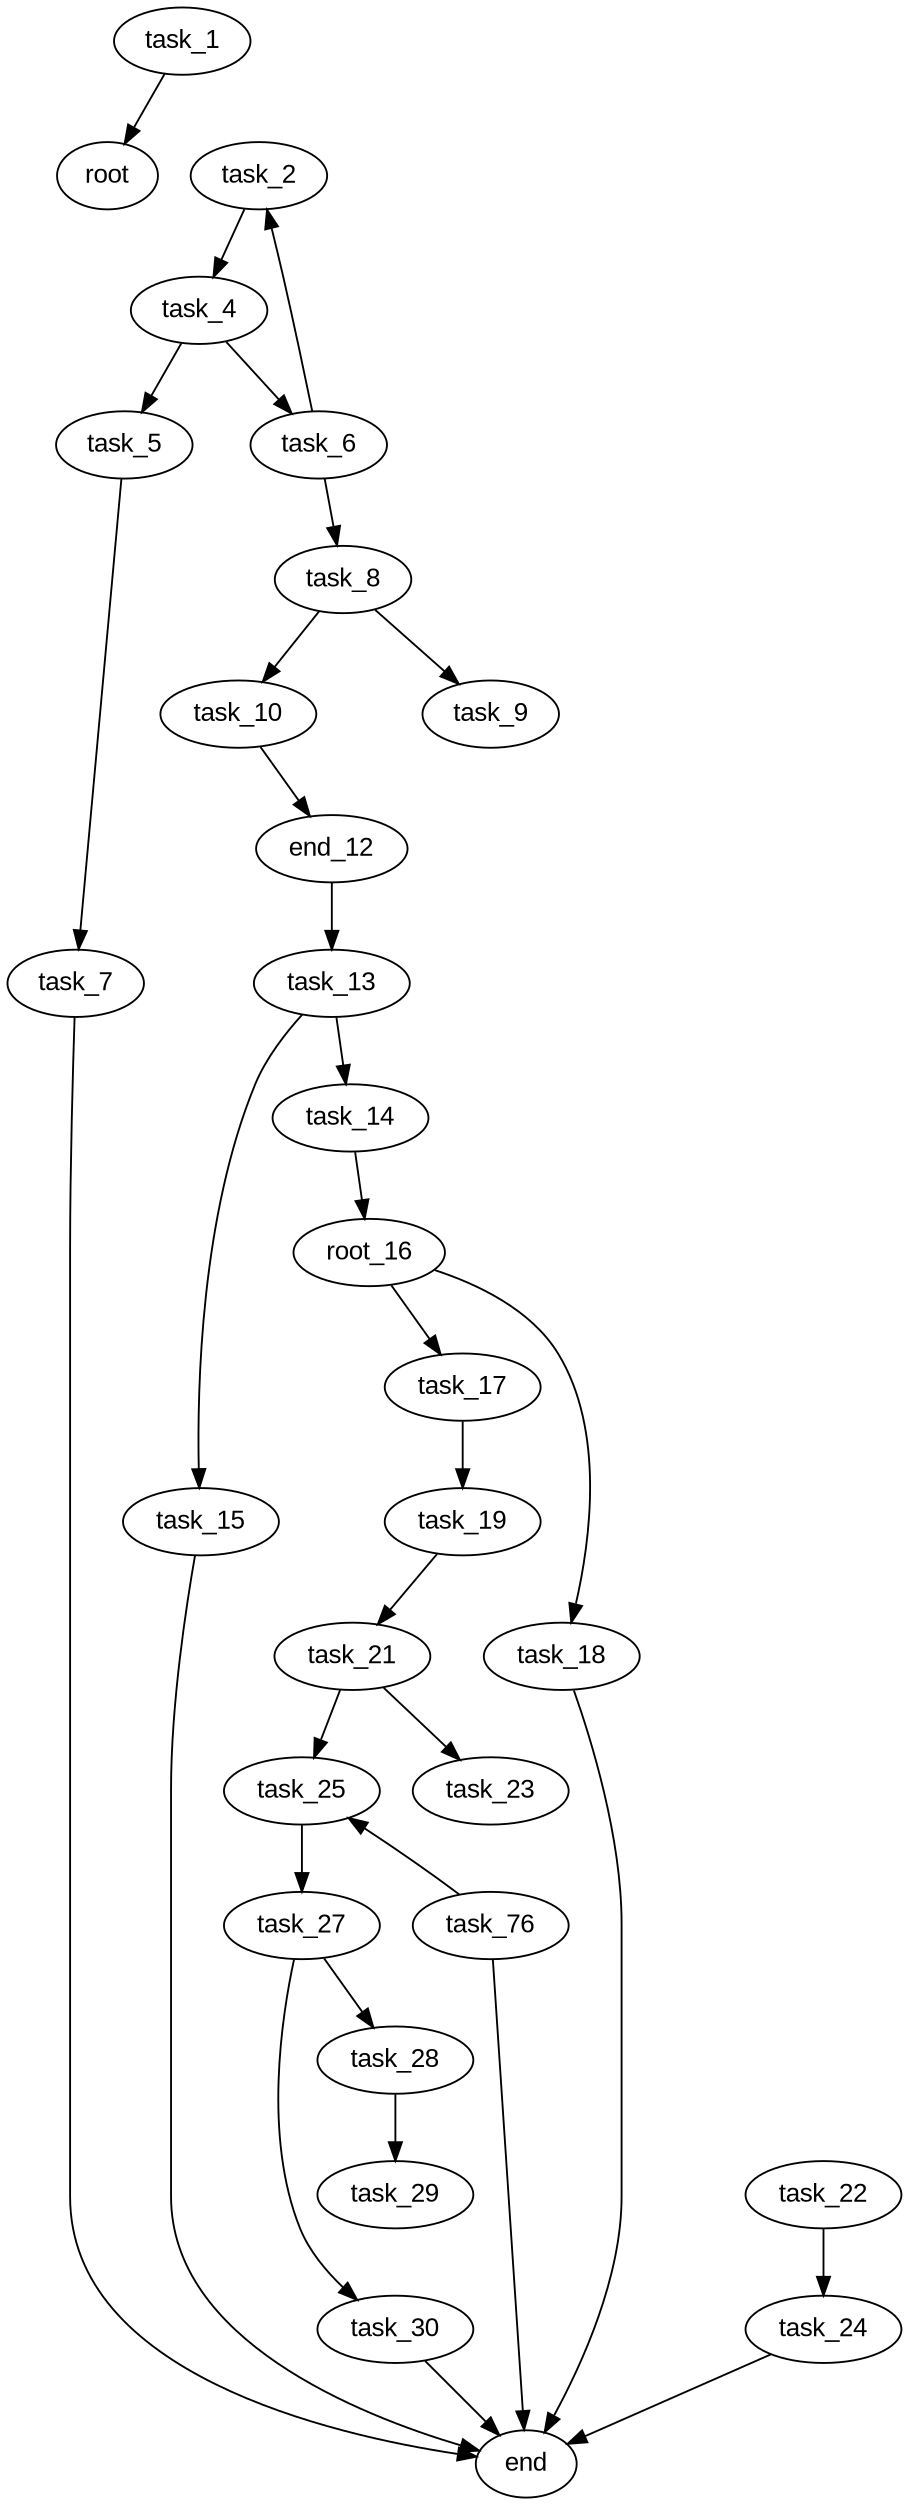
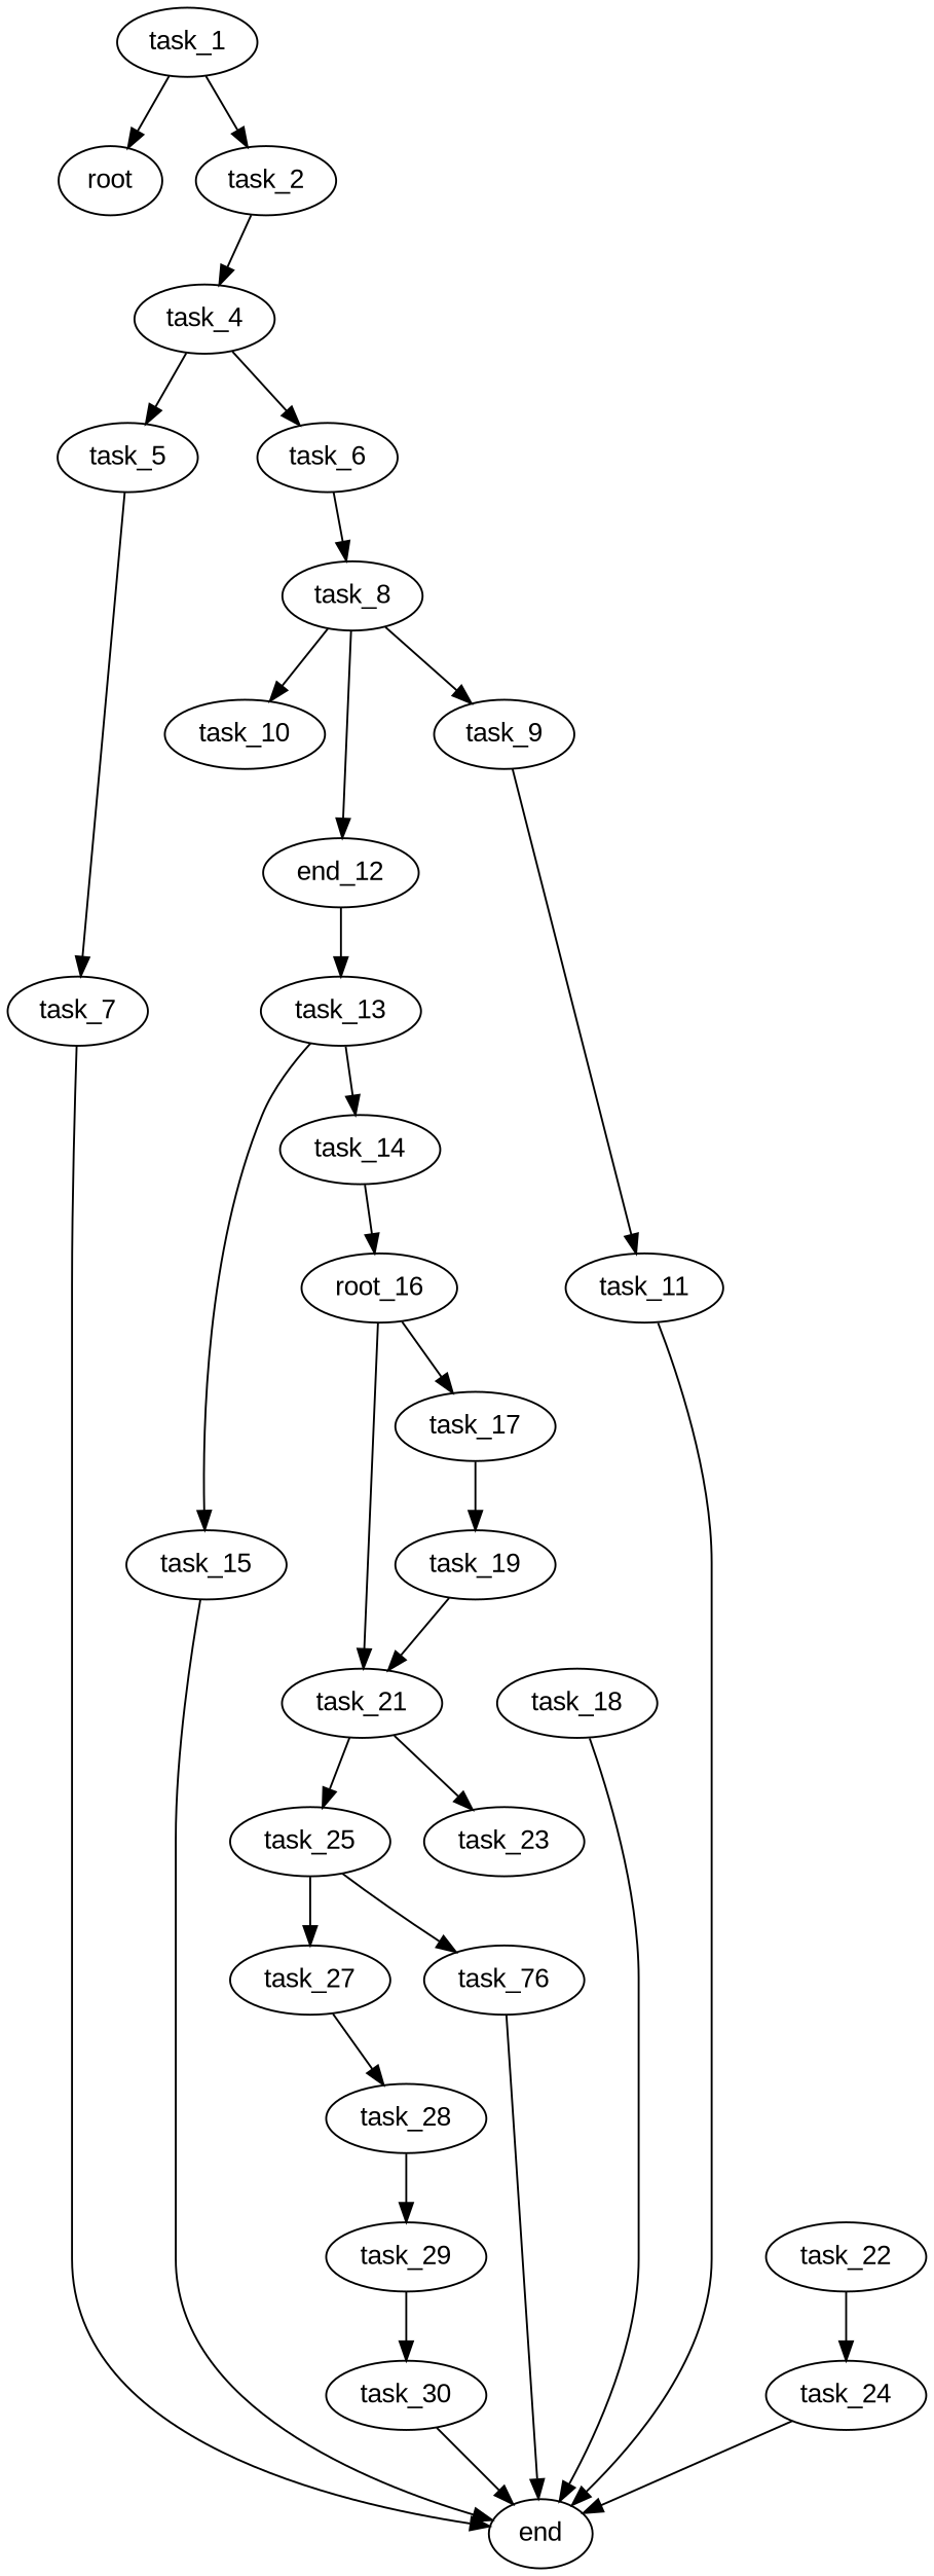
  digraph {
    fontname="Liberation Sans"
    node [fontname="Liberation Sans"]
    edge [fontname="Liberation Sans"]
    task_1
    root
    task_2
    task_4
    task_5
    task_6
    task_7
    task_8
    end
    task_9
    task_10
+   task_11
    n13 [label=end_12]
    task_13
    task_14
    task_15
    n17 [label=root_16]
    task_17
    task_18
    task_19
    task_21
    task_23
    task_25
    task_22
    task_24
    n26 [label=task_76]
    task_27
    task_28
    task_29
    task_30
    task_1 -> root
-   task_6 -> task_2
+   task_1 -> task_2
    task_2 -> task_4
    task_4 -> task_5
    task_4 -> task_6
    task_5 -> task_7
    task_6 -> task_8
    task_7 -> end
    task_8 -> task_9
    task_8 -> task_10
-   task_10 -> n13
+   task_9 -> task_11
+   task_8 -> n13
+   task_11 -> end
    n13 -> task_13
    task_13 -> task_14
    task_13 -> task_15
    task_14 -> n17
    task_15 -> end
    n17 -> task_17
-   n17 -> task_18
+   n17 -> task_21
    task_17 -> task_19
    task_18 -> end
    task_19 -> task_21
    task_21 -> task_23
    task_21 -> task_25
-   n26 -> task_25
+   task_25 -> n26
    task_25 -> task_27
    task_22 -> task_24
    task_24 -> end
    n26 -> end
    task_27 -> task_28
    task_28 -> task_29
-   task_27 -> task_30
+   task_29 -> task_30
    task_30 -> end
  }
